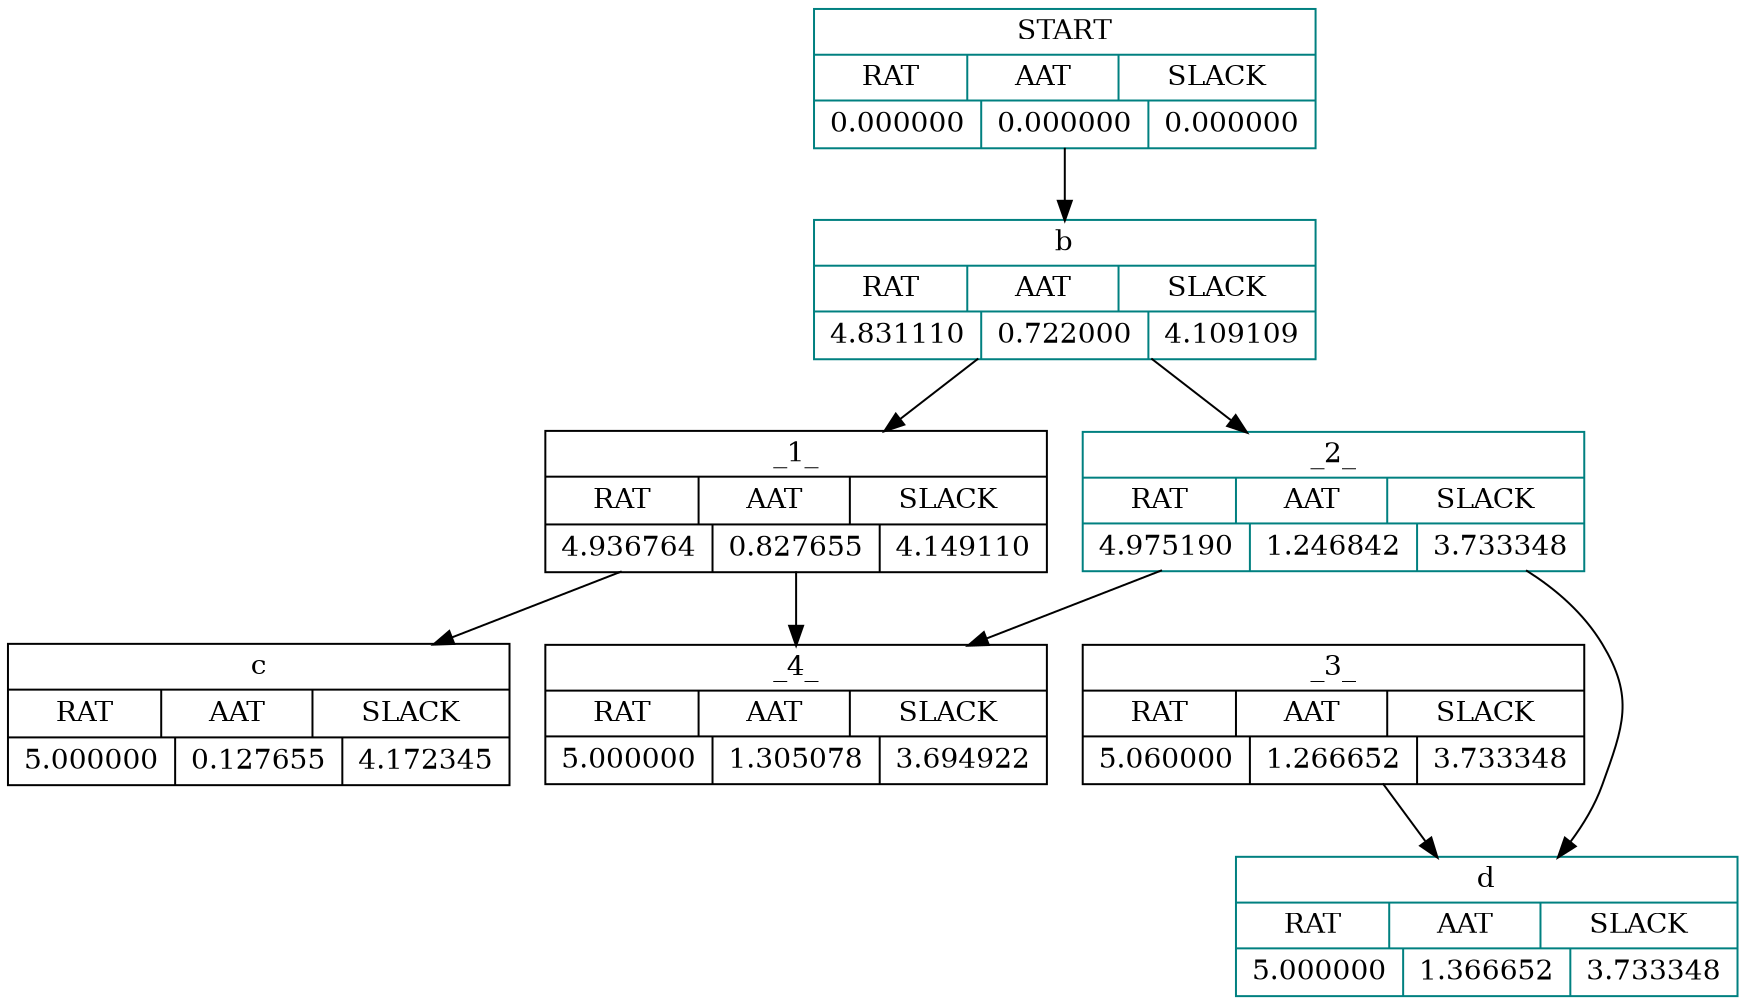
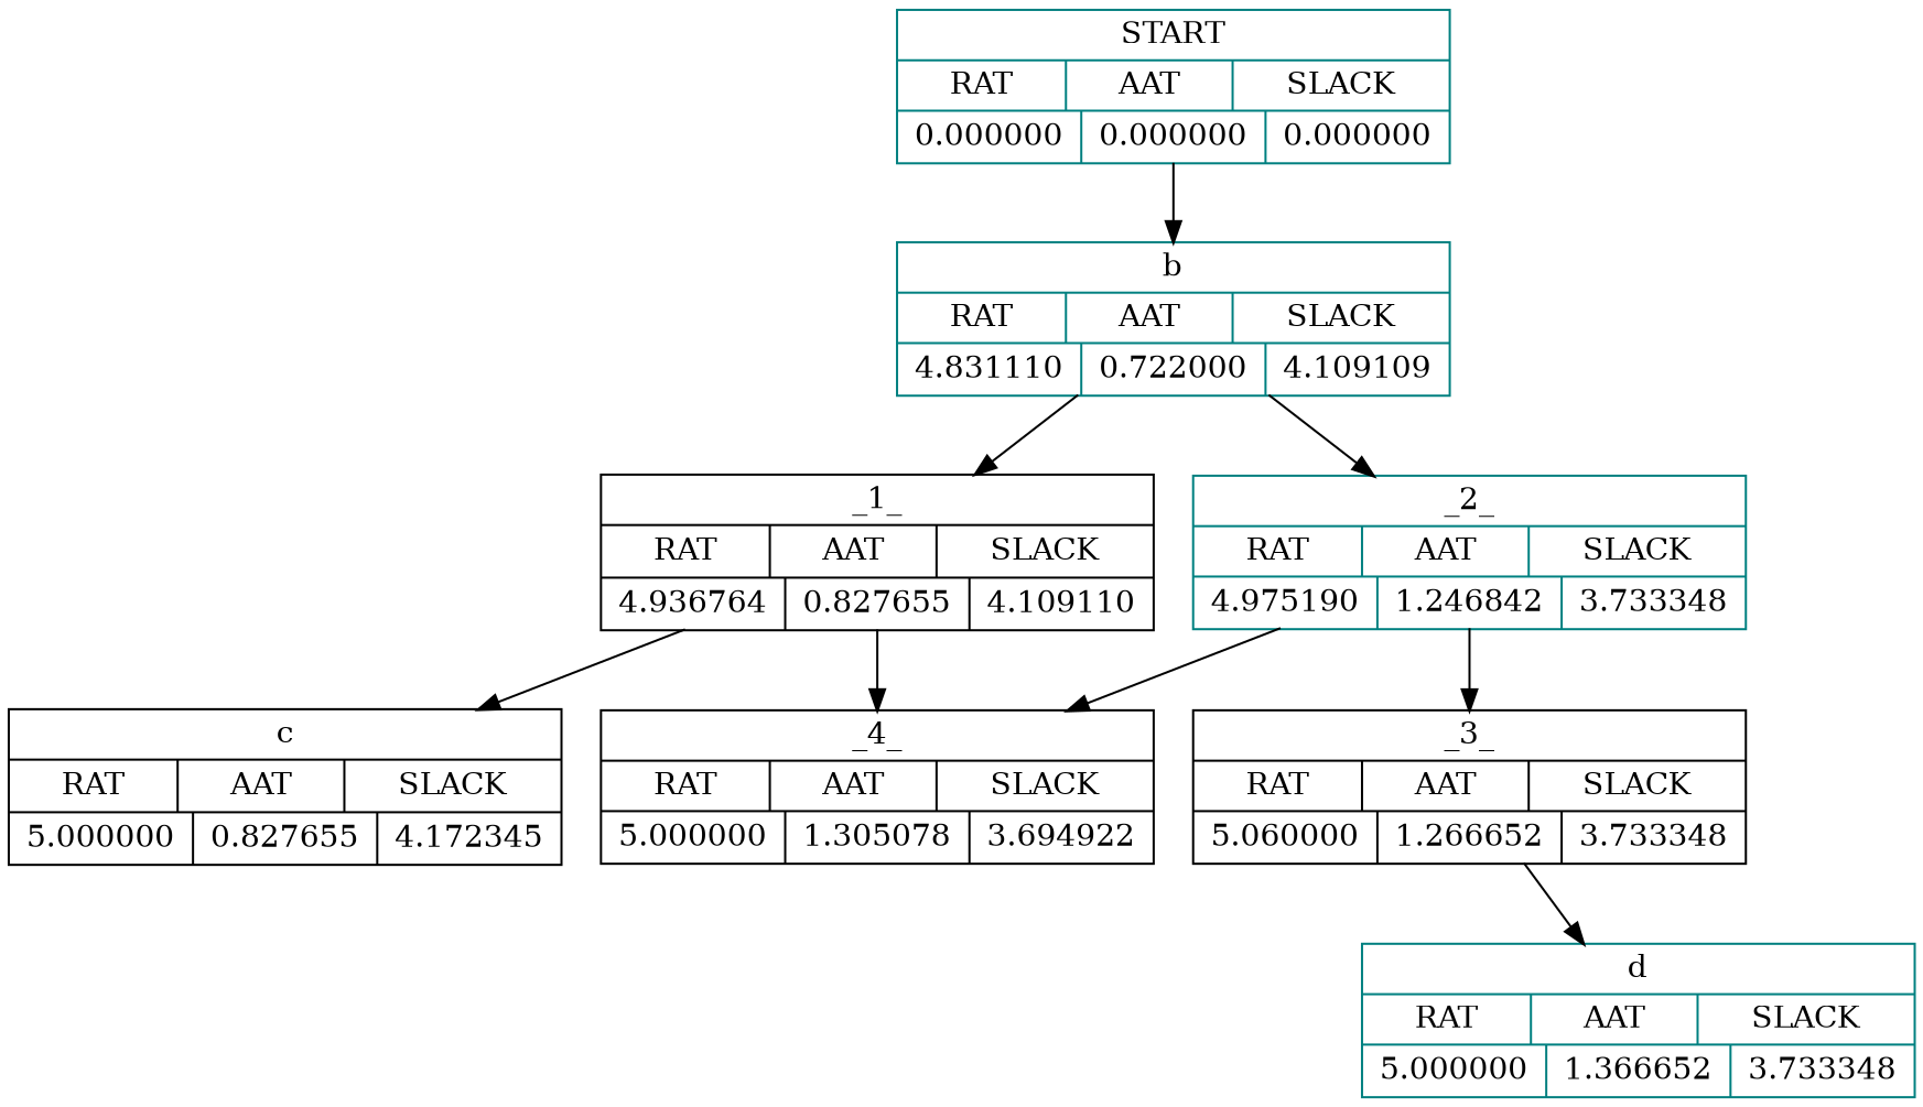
  digraph {
    node [color=teal shape=record]
    n1 [label="{{START}|{RAT|AAT|SLACK}|{0.000000|0.000000|0.000000}}"]
    n2 [label="{{b}|{RAT|AAT|SLACK}|{4.831110|0.722000|4.109109}}"]
-   n3 [color=black label="{{_1_}|{RAT|AAT|SLACK}|{4.936764|0.827655|4.149110}}"]
+   n3 [color=black label="{{_1_}|{RAT|AAT|SLACK}|{4.936764|0.827655|4.109110}}"]
    n4 [label="{{_2_}|{RAT|AAT|SLACK}|{4.975190|1.246842|3.733348}}"]
-   n5 [color=black label="{{c}|{RAT|AAT|SLACK}|{5.000000|0.127655|4.172345}}"]
+   n5 [color=black label="{{c}|{RAT|AAT|SLACK}|{5.000000|0.827655|4.172345}}"]
    n6 [color=black label="{{_4_}|{RAT|AAT|SLACK}|{5.000000|1.305078|3.694922}}"]
    n7 [color=black label="{{_3_}|{RAT|AAT|SLACK}|{5.060000|1.266652|3.733348}}"]
    n8 [label="{{d}|{RAT|AAT|SLACK}|{5.000000|1.366652|3.733348}}"]
    n1 -> n2
    n2 -> n3
    n2 -> n4
    n3 -> n5
    n3 -> n6
    n4 -> n6
-   n4 -> n8
+   n4 -> n7
    n7 -> n8
  }
